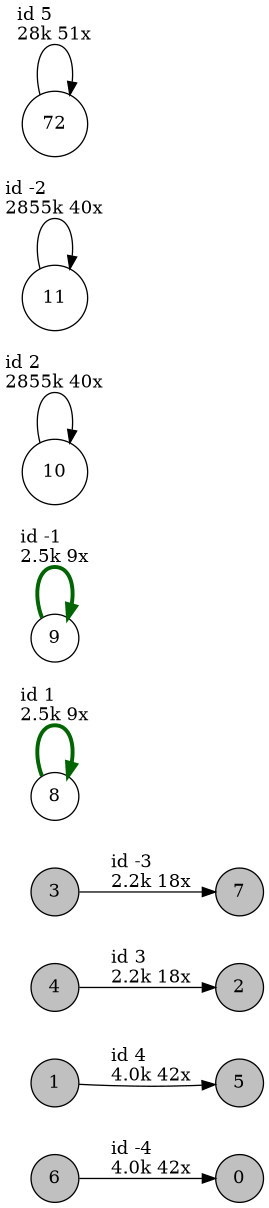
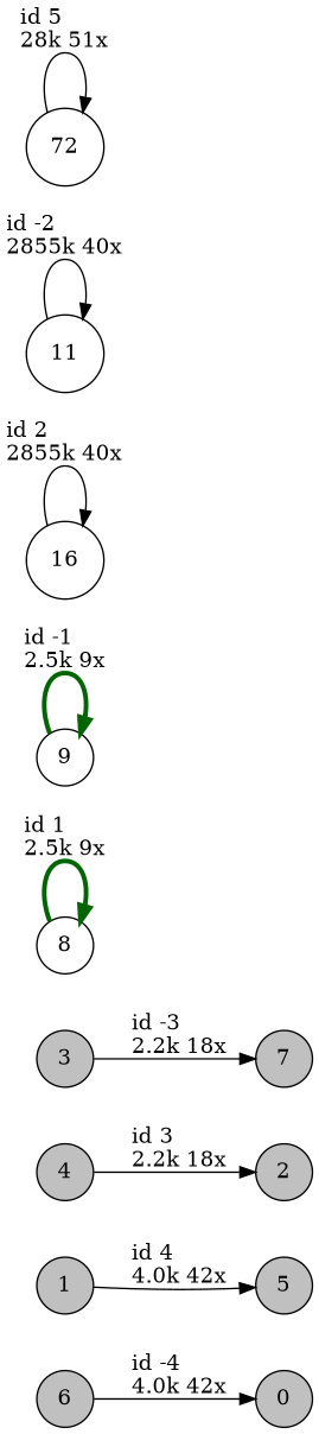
  digraph {
    nodesep=0.5
    rankdir=LR
    node [fillcolor=grey shape=circle style=filled]
    edge [color=black]
    0 [height=0.3]
    1 [height=0.3]
    5 [height=0.3]
    2 [height=0.3]
    3 [height=0.3]
    7 [height=0.3]
    4 [height=0.3]
    6 [height=0.3]
    8 [height=0.3 fillcolor="" style=""]
    9 [height=0.3 fillcolor="" style=""]
-   10 [height=0.3 fillcolor="" style=""]
+   10 [height=0.3 label=16 fillcolor="" style=""]
    11 [height=0.3 fillcolor="" style=""]
    n13 [height=0.3 label=72 fillcolor="" style=""]
    1 -> 5 [label="id 4\l4.0k 42x"]
    3 -> 7 [label="id -3\l2.2k 18x"]
    4 -> 2 [label="id 3\l2.2k 18x"]
    6 -> 0 [label="id -4\l4.0k 42x"]
    8 -> 8 [color=darkgreen label="id 1\l2.5k 9x" penwidth=3]
    9 -> 9 [color=darkgreen label="id -1\l2.5k 9x" penwidth=3]
    10 -> 10 [label="id 2\l2855k 40x"]
    11 -> 11 [label="id -2\l2855k 40x"]
    n13 -> n13 [label="id 5\l28k 51x"]
  }
